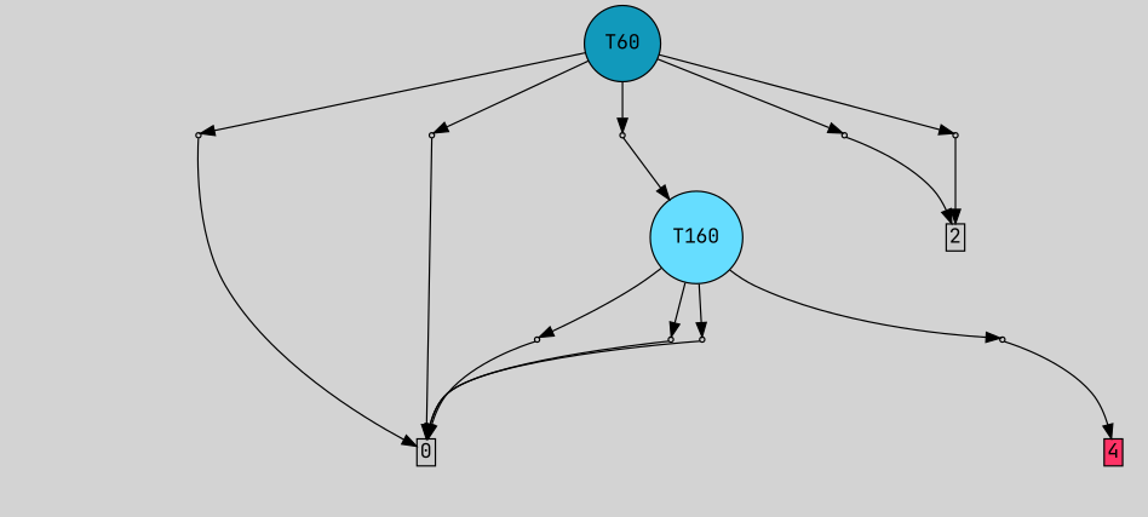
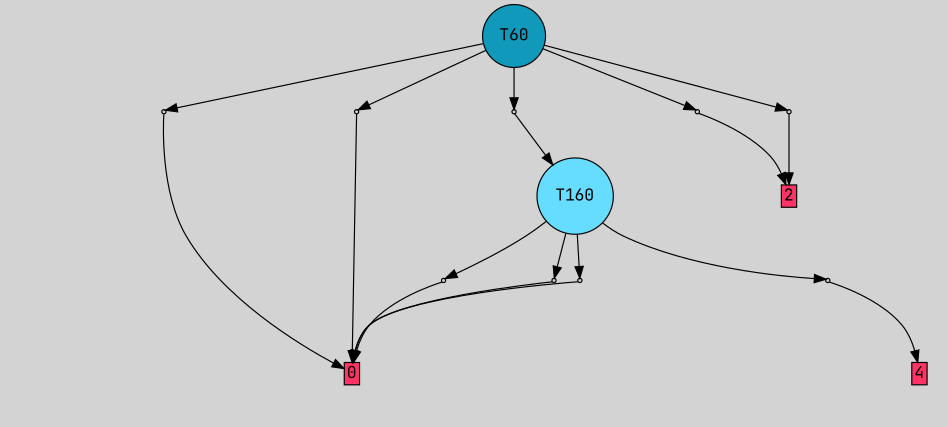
  digraph {
    bgcolor=lightgray
    fontname="JetBrains Mono"
    node [fontname="JetBrains Mono" shape=box style=filled]
    edge [fontname="JetBrains Mono"]
    T60 [fillcolor="#1199bb" shape=circle]
    n2 [fillcolor="#cccccc" label=0 shape=point]
    n3 [fillcolor="#cccccc" label=0 shape=point]
    n4 [fillcolor="#cccccc" label=0 shape=point]
    n5 [fillcolor="#cccccc" label=0 shape=point]
    n6 [fillcolor="#cccccc" label=0 shape=point]
    T160 [fillcolor="#66ddff" shape=circle]
    n8 [fillcolor="#cccccc" label=0 shape=point]
    n9 [fillcolor="#cccccc" label=0 shape=point]
    n10 [fillcolor="#cccccc" label=0 shape=point]
    n11 [fillcolor="#cccccc" label=0 shape=point]
    n12 [label="1|0&1|7#2|6&#92;n" style=invis]
-   n13 [fillcolor="#cccccc" height=0 label=0 margin=0.03 width=0]
+   n13 [fillcolor="#ff3366" height=0 label=0 margin=0.03 width=0]
    n14 [label="1|0&2|1#1|5&#92;n" style=invis]
    n15 [fillcolor="#ff3366" height=0 label=4 margin=0.03 width=0]
    I1446 [style=invis]
    n17 [label="5|4&0|2#0|6&#92;n2|1&0|4#0|0&#92;n2|4&0|1#0|3&#92;n2|1&0|4#0|2&#92;n5|0&0|1#1|1&#92;n" style=invis]
    n18 [label="4|4&0|7#0|0&#92;n5|0&0|4#2|6&#92;n" style=invis]
    n19 [label="3|3&1|2#2|4&#92;n2|7&0|3#0|4&#92;n4|0&0|7#0|7&#92;n" style=invis]
-   n20 [fillcolor="#cccccc" height=0 label=2 margin=0.03 width=0]
+   n20 [fillcolor="#ff3366" height=0 label=2 margin=0.03 width=0]
    n21 [label="1|1&1|3#1|1&#92;n3|0&1|7#1|0&#92;n2|3&0|4#0|1&#92;n2|0&0|0#0|3&#92;n" style=invis]
    n22 [label="5|0&0|3#0|5&#92;n" style=invis]
    n23 [label="1|0&2|6#1|0&#92;n2|0&0|2#0|0&#92;n" style=invis]
    subgraph sub_1 {
      rank=same
      T60
    }
    T60 -> n2
    T60 -> n3
    T60 -> n4
    T60 -> n5
    T60 -> n6
    n2 -> n13
    n2 -> n18 [style=invis]
    n3 -> n19 [style=invis]
    n3 -> n20
    n4 -> n13
    n4 -> n21 [style=invis]
    n5 -> T160
    n5 -> n22 [style=invis]
    n6 -> n20
    n6 -> n23 [style=invis]
    T160 -> n8
    T160 -> n9
    T160 -> n10
    T160 -> n11
    n8 -> n12 [style=invis]
    n8 -> n13
    n9 -> n14 [style=invis]
    n9 -> n15
    n10 -> n13
    n10 -> I1446 [style=invis]
    n11 -> n13
    n11 -> n17 [style=invis]
  }
